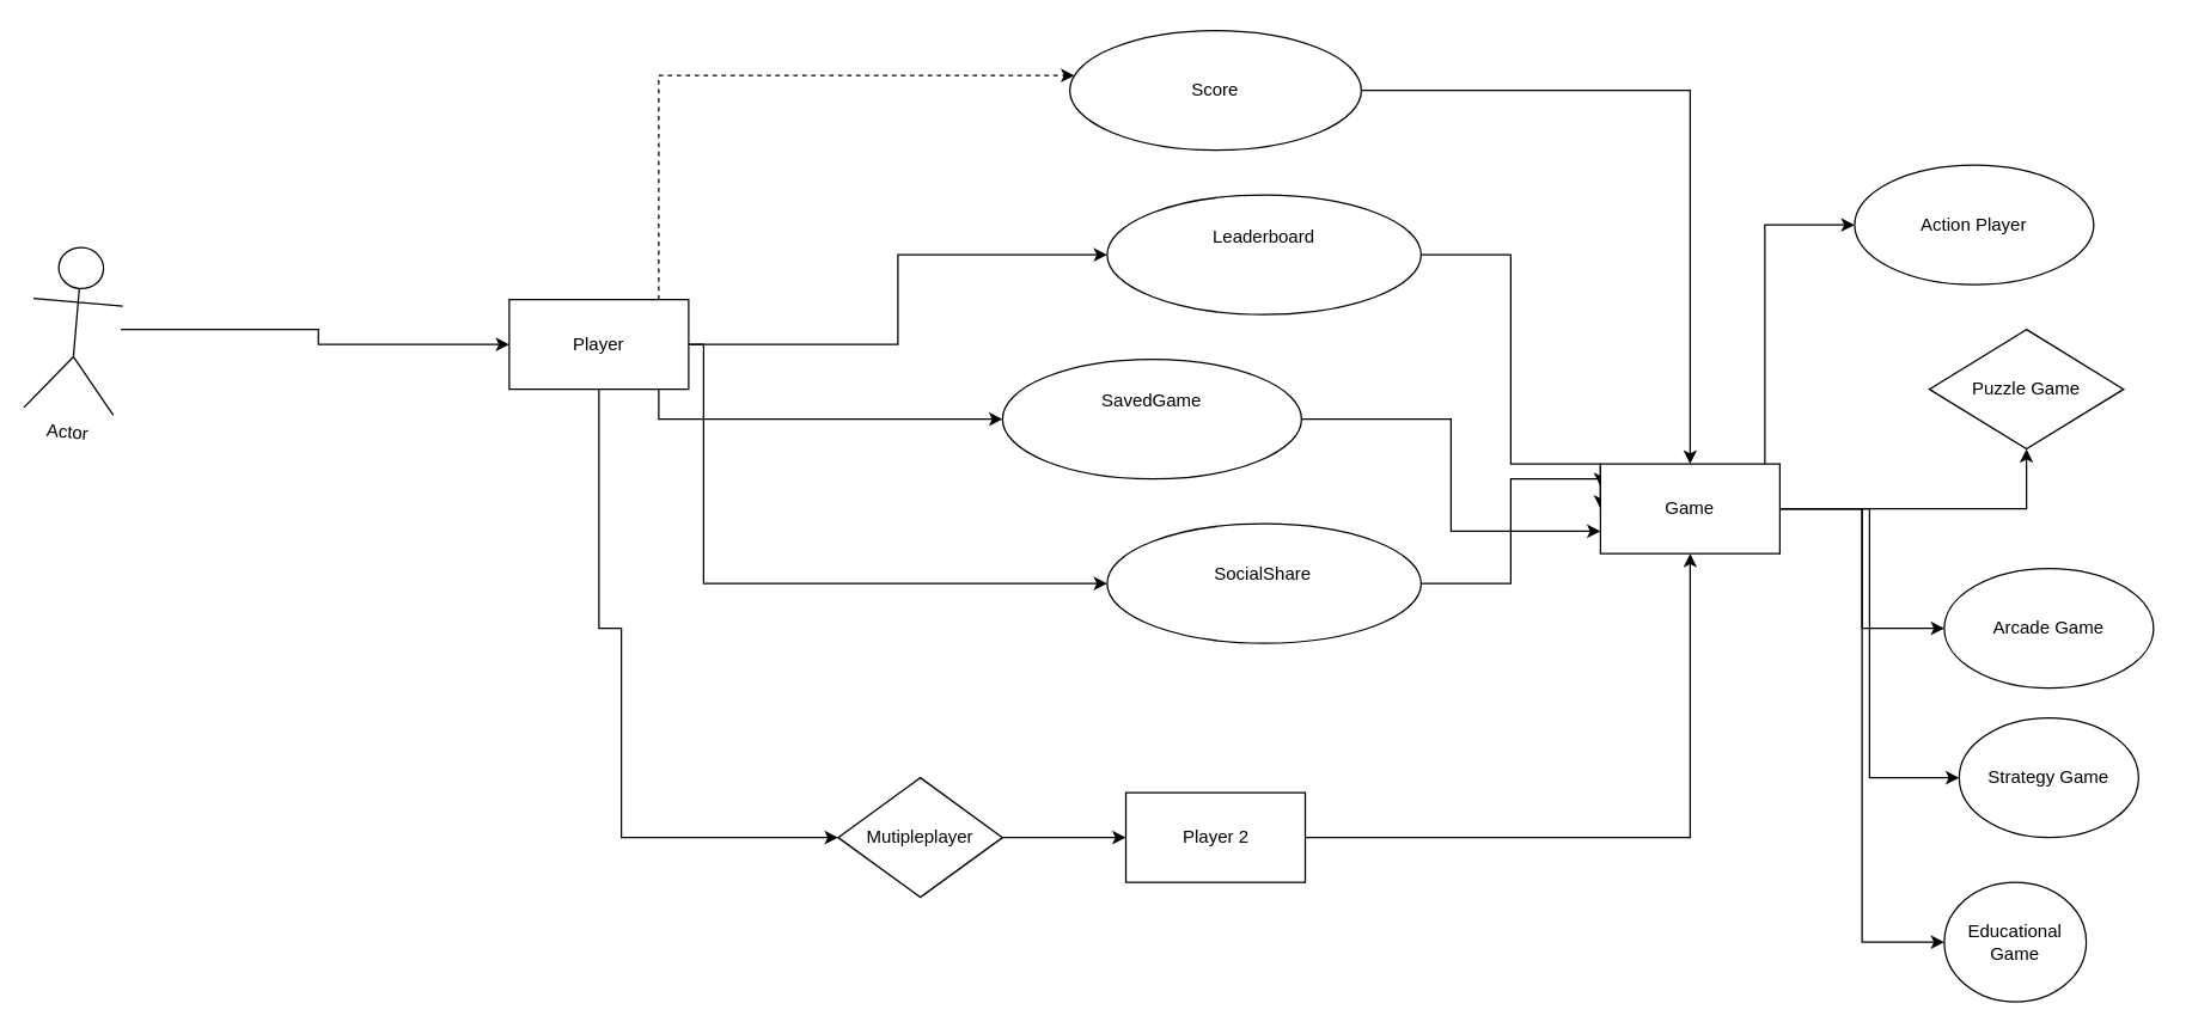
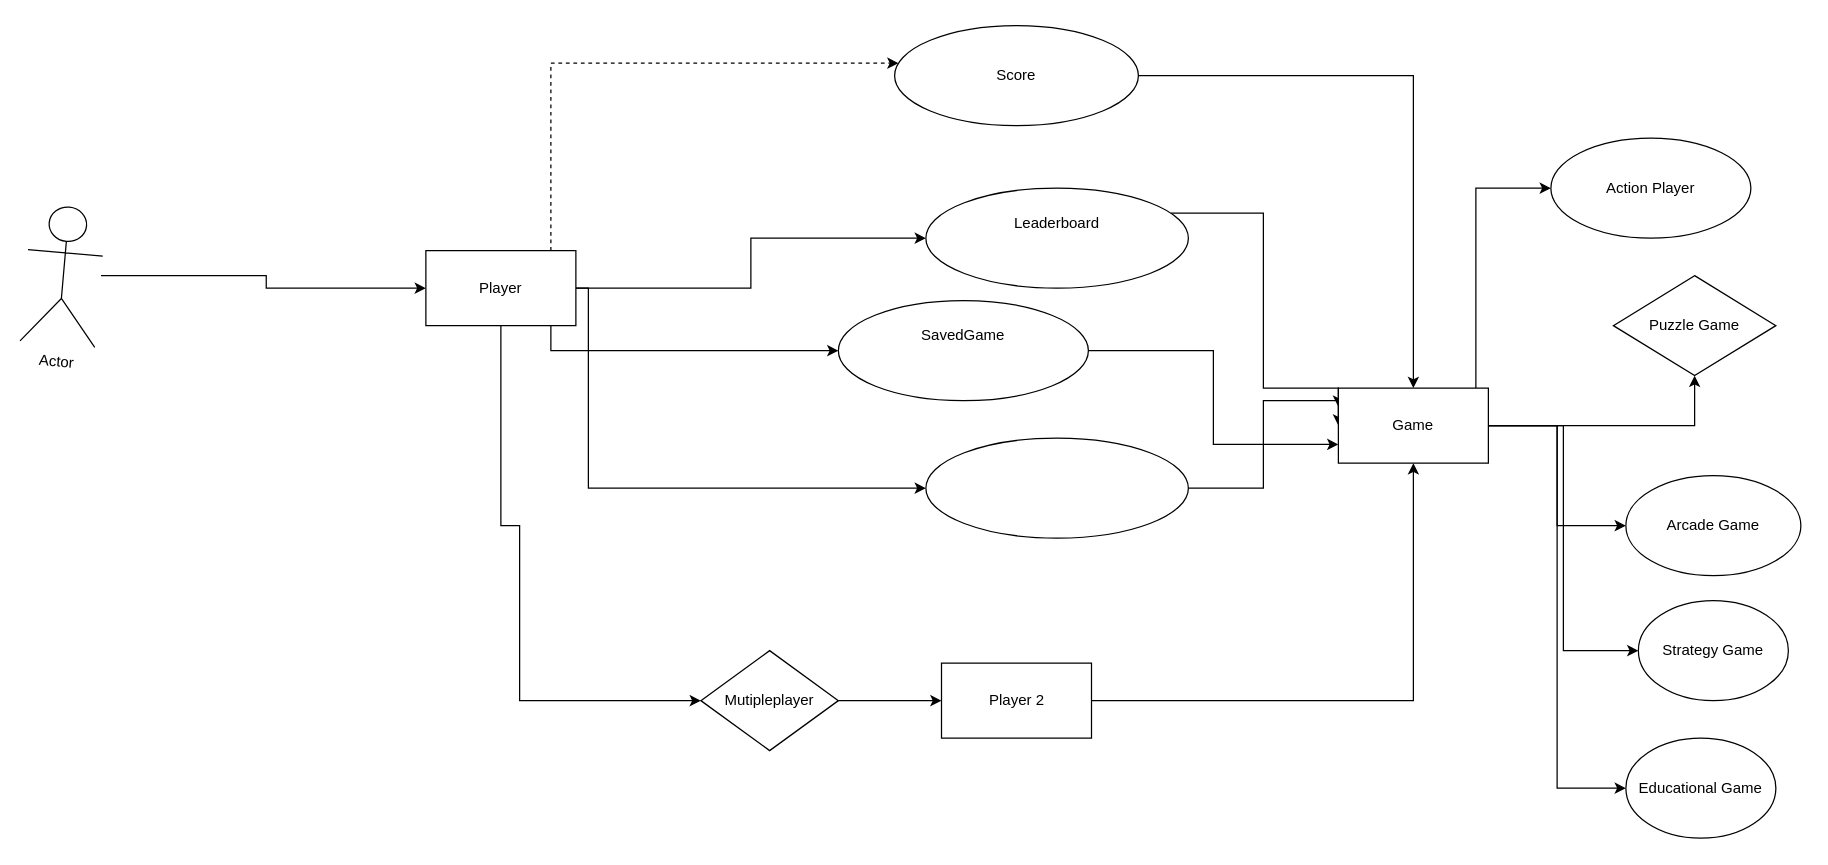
  <mxCell id="0" />
  <mxCell id="1" parent="0" />
  <mxCell id="2" value="" style="edgeStyle=orthogonalEdgeStyle;rounded=0;orthogonalLoop=1;jettySize=auto;html=1;" edge="1" parent="1" source="3" target="9"><mxGeometry relative="1" as="geometry" /></mxCell>
  <mxCell id="3" value="Actor" style="shape=umlActor;verticalLabelPosition=bottom;verticalAlign=top;html=1;outlineConnect=0;rotation=5;" vertex="1" parent="1"><mxGeometry x="20" y="165" width="60" height="110" as="geometry" /></mxCell>
  <mxCell id="4" value="" style="edgeStyle=orthogonalEdgeStyle;rounded=0;orthogonalLoop=1;jettySize=auto;html=1;dashed=1;" edge="1" parent="1" source="9" target="11"><mxGeometry relative="1" as="geometry"><Array as="points"><mxPoint x="440" y="50" /></Array></mxGeometry></mxCell>
  <mxCell id="5" value="" style="edgeStyle=orthogonalEdgeStyle;rounded=0;orthogonalLoop=1;jettySize=auto;html=1;" edge="1" parent="1" source="9" target="13"><mxGeometry relative="1" as="geometry" /></mxCell>
  <mxCell id="6" value="" style="edgeStyle=orthogonalEdgeStyle;rounded=0;orthogonalLoop=1;jettySize=auto;html=1;" edge="1" parent="1" source="9" target="15"><mxGeometry relative="1" as="geometry"><Array as="points"><mxPoint x="470" y="230" /><mxPoint x="470" y="390" /></Array></mxGeometry></mxCell>
  <mxCell id="7" value="" style="edgeStyle=orthogonalEdgeStyle;rounded=0;orthogonalLoop=1;jettySize=auto;html=1;" edge="1" parent="1" source="9" target="17"><mxGeometry relative="1" as="geometry"><Array as="points"><mxPoint x="440" y="280" /></Array></mxGeometry></mxCell>
  <mxCell id="8" value="" style="edgeStyle=orthogonalEdgeStyle;rounded=0;orthogonalLoop=1;jettySize=auto;html=1;" edge="1" parent="1" source="9" target="20"><mxGeometry relative="1" as="geometry"><Array as="points"><mxPoint x="400" y="420" /><mxPoint x="415" y="420" /></Array></mxGeometry></mxCell>
  <mxCell id="9" value="Player" style="whiteSpace=wrap;html=1;verticalAlign=middle;" vertex="1" parent="1"><mxGeometry x="340" y="200" width="120" height="60" as="geometry" /></mxCell>
  <mxCell id="10" value="" style="edgeStyle=orthogonalEdgeStyle;rounded=0;orthogonalLoop=1;jettySize=auto;html=1;" edge="1" parent="1" source="11" target="28"><mxGeometry relative="1" as="geometry" /></mxCell>
  <mxCell id="11" value="Score" style="ellipse;whiteSpace=wrap;html=1;verticalAlign=middle;" vertex="1" parent="1"><mxGeometry x="715" y="20" width="195" height="80" as="geometry" /></mxCell>
  <mxCell id="12" style="edgeStyle=orthogonalEdgeStyle;rounded=0;orthogonalLoop=1;jettySize=auto;html=1;entryX=0;entryY=0.5;entryDx=0;entryDy=0;" edge="1" parent="1" source="13" target="28"><mxGeometry relative="1" as="geometry"><Array as="points"><mxPoint x="1010" y="170" /><mxPoint x="1010" y="310" /><mxPoint x="1070" y="310" /></Array></mxGeometry></mxCell>
- <mxCell id="13" value="&#10;Leaderboard &#10;&#10;" style="ellipse;whiteSpace=wrap;html=1;verticalAlign=top;" vertex="1" parent="1"><mxGeometry x="740" y="130" width="210" height="80" as="geometry" /></mxCell>
+ <mxCell id="13" value="&#10;Leaderboard &#10;&#10;" style="ellipse;whiteSpace=wrap;html=1;verticalAlign=top;" vertex="1" parent="1"><mxGeometry x="740" y="150" width="210" height="80" as="geometry" /></mxCell>
  <mxCell id="14" style="edgeStyle=orthogonalEdgeStyle;rounded=0;orthogonalLoop=1;jettySize=auto;html=1;entryX=0;entryY=0.25;entryDx=0;entryDy=0;" edge="1" parent="1" source="15" target="28"><mxGeometry relative="1" as="geometry"><Array as="points"><mxPoint x="1010" y="390" /><mxPoint x="1010" y="320" /><mxPoint x="1070" y="320" /></Array></mxGeometry></mxCell>
  <mxCell id="15" value="" style="ellipse;whiteSpace=wrap;html=1;verticalAlign=top;" vertex="1" parent="1"><mxGeometry x="740" y="350" width="210" height="80" as="geometry" /></mxCell>
  <mxCell id="16" style="edgeStyle=orthogonalEdgeStyle;rounded=0;orthogonalLoop=1;jettySize=auto;html=1;entryX=0;entryY=0.75;entryDx=0;entryDy=0;" edge="1" parent="1" source="17" target="28"><mxGeometry relative="1" as="geometry" /></mxCell>
  <mxCell id="17" value="&#10;SavedGame&#10;&#10;" style="ellipse;whiteSpace=wrap;html=1;verticalAlign=top;" vertex="1" parent="1"><mxGeometry x="670" y="240" width="200" height="80" as="geometry" /></mxCell>
- <mxCell id="18" value="SocialShare" style="text;whiteSpace=wrap;html=1;" vertex="1" parent="1"><mxGeometry x="810" y="370" width="100" height="40" as="geometry" /></mxCell>
  <mxCell id="19" value="" style="edgeStyle=orthogonalEdgeStyle;rounded=0;orthogonalLoop=1;jettySize=auto;html=1;" edge="1" parent="1" source="20" target="22"><mxGeometry relative="1" as="geometry" /></mxCell>
  <mxCell id="20" value="Mutipleplayer" style="rhombus;whiteSpace=wrap;html=1;verticalAlign=middle;" vertex="1" parent="1"><mxGeometry x="560" y="520" width="110" height="80" as="geometry" /></mxCell>
  <mxCell id="21" style="edgeStyle=orthogonalEdgeStyle;rounded=0;orthogonalLoop=1;jettySize=auto;html=1;entryX=0.5;entryY=1;entryDx=0;entryDy=0;" edge="1" parent="1" source="22" target="28"><mxGeometry relative="1" as="geometry" /></mxCell>
  <mxCell id="22" value="Player 2" style="whiteSpace=wrap;html=1;" vertex="1" parent="1"><mxGeometry x="752.5" y="530" width="120" height="60" as="geometry" /></mxCell>
  <mxCell id="23" value="" style="edgeStyle=orthogonalEdgeStyle;rounded=0;orthogonalLoop=1;jettySize=auto;html=1;" edge="1" parent="1" source="28" target="29"><mxGeometry relative="1" as="geometry"><Array as="points"><mxPoint x="1180" y="150" /></Array></mxGeometry></mxCell>
  <mxCell id="24" style="edgeStyle=orthogonalEdgeStyle;rounded=0;orthogonalLoop=1;jettySize=auto;html=1;" edge="1" parent="1" source="28" target="30"><mxGeometry relative="1" as="geometry" /></mxCell>
  <mxCell id="25" style="edgeStyle=orthogonalEdgeStyle;rounded=0;orthogonalLoop=1;jettySize=auto;html=1;entryX=0;entryY=0.5;entryDx=0;entryDy=0;" edge="1" parent="1" source="28" target="31"><mxGeometry relative="1" as="geometry" /></mxCell>
  <mxCell id="26" style="edgeStyle=orthogonalEdgeStyle;rounded=0;orthogonalLoop=1;jettySize=auto;html=1;entryX=0;entryY=0.5;entryDx=0;entryDy=0;" edge="1" parent="1" source="28" target="32"><mxGeometry relative="1" as="geometry" /></mxCell>
  <mxCell id="27" style="edgeStyle=orthogonalEdgeStyle;rounded=0;orthogonalLoop=1;jettySize=auto;html=1;entryX=0;entryY=0.5;entryDx=0;entryDy=0;" edge="1" parent="1" source="28" target="33"><mxGeometry relative="1" as="geometry" /></mxCell>
  <mxCell id="28" value="Game" style="whiteSpace=wrap;html=1;" vertex="1" parent="1"><mxGeometry x="1070" y="310" width="120" height="60" as="geometry" /></mxCell>
  <mxCell id="29" value="Action Player" style="ellipse;whiteSpace=wrap;html=1;" vertex="1" parent="1"><mxGeometry x="1240" y="110" width="160" height="80" as="geometry" /></mxCell>
  <mxCell id="30" value="Puzzle Game" style="rhombus;whiteSpace=wrap;html=1;" vertex="1" parent="1"><mxGeometry x="1290" y="220" width="130" height="80" as="geometry" /></mxCell>
  <mxCell id="31" value="Arcade Game" style="ellipse;whiteSpace=wrap;html=1;" vertex="1" parent="1"><mxGeometry x="1300" y="380" width="140" height="80" as="geometry" /></mxCell>
  <mxCell id="32" value="Strategy Game" style="ellipse;whiteSpace=wrap;html=1;" vertex="1" parent="1"><mxGeometry x="1310" y="480" width="120" height="80" as="geometry" /></mxCell>
- <mxCell id="33" value="Educational Game" style="ellipse;whiteSpace=wrap;html=1;" vertex="1" parent="1"><mxGeometry x="1300" y="590" width="95" height="80" as="geometry" /></mxCell>
+ <mxCell id="33" value="Educational Game" style="ellipse;whiteSpace=wrap;html=1;" vertex="1" parent="1"><mxGeometry x="1300" y="590" width="120" height="80" as="geometry" /></mxCell>
